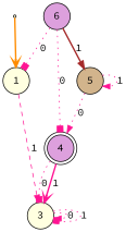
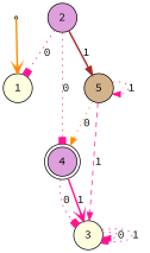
  digraph {
    fontname="Source Code Pro"
    node [fillcolor=lightyellow fontname="Source Code Pro" shape=circle style=filled]
    edge [arrowhead=normal color=deeppink fontname="Source Code Pro" style=dotted]
    start [shape=point]
    1
    3
-   2 [fillcolor=plum label=6]
+   2 [fillcolor=plum]
    4 [fillcolor=plum peripheries=2]
    5 [fillcolor=tan]
    start -> 1 [arrowhead=vee color=darkorange style=bold]
-   1 -> 3 [label=1 style=dashed]
+   5 -> 3 [label=1 style=dashed]
    3 -> 3 [label=0]
    3 -> 3 [arrowhead=box label=1]
    2 -> 1 [arrowhead=box label=0]
    2 -> 4 [arrowhead=box label=0]
    2 -> 5 [color=brown label=1 style=bold]
    4 -> 3 [arrowhead=box label=0]
    4 -> 3 [arrowhead=vee label=1 style=bold]
-   5 -> 4 [label=0]
+   5 -> 4 [color=darkorange label=0]
    5 -> 5 [label=1]
  }
